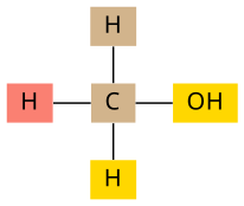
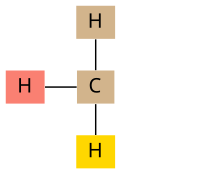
  graph {
    nodesep=0.3
    rank=same
    rankdir=TB
    ranksep=0.3
    node [fontname=monospaced shape=none style=filled fillcolor=tan]
    C [height=0.1 width=0.1]
-   OH [height=0.1 width=0.1 fillcolor=gold]
    n3 [height=0.1 label=H width=0.1 fillcolor=salmon]
    n4 [height=0.1 label=H width=0.1]
    H [height=0.1 width=0.1 fillcolor=gold]
    subgraph sub_1 {
      rankdir=LR
      C
-     OH
      n3
    }
-   C -- OH
    C -- H
    n3 -- C
    n4 -- C
  }
